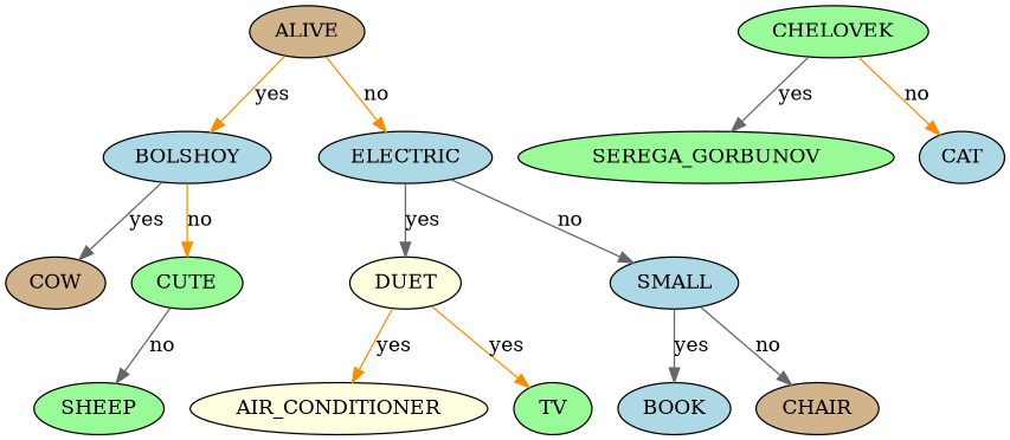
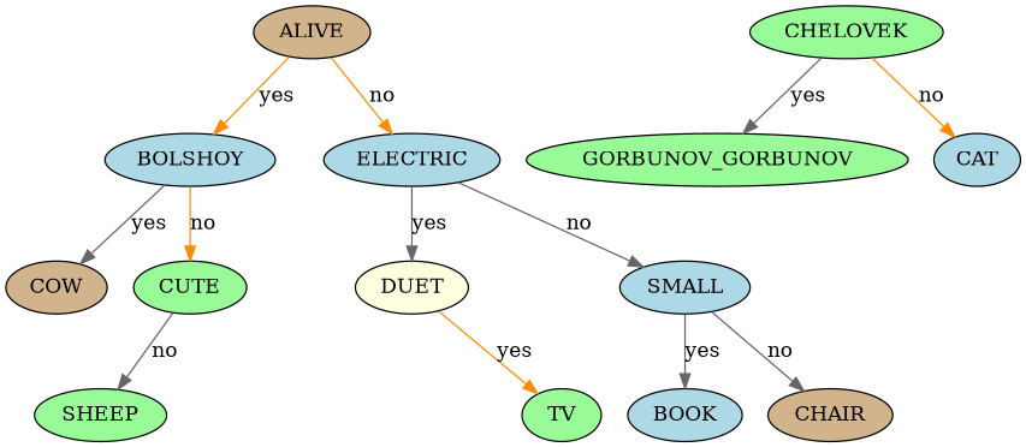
  digraph {
    node [fillcolor=lightblue style=filled]
    edge [color=gray40]
    ALIVE [fillcolor=tan]
    BOLSHOY
    ELECTRIC
    COW [fillcolor=tan]
    CUTE [fillcolor=palegreen]
    DUET [fillcolor=lightyellow]
    SMALL
    SHEEP [fillcolor=palegreen]
    CHELOVEK [fillcolor=palegreen]
-   SEREGA_GORBUNOV [fillcolor=palegreen]
+   SEREGA_GORBUNOV [fillcolor=palegreen label=GORBUNOV_GORBUNOV]
    CAT
-   AIR_CONDITIONER [fillcolor=lightyellow]
    TV [fillcolor=palegreen]
    BOOK
    CHAIR [fillcolor=tan]
    ALIVE -> BOLSHOY [color=darkorange label=yes]
    ALIVE -> ELECTRIC [color=darkorange label=no]
    BOLSHOY -> COW [label=yes]
    BOLSHOY -> CUTE [color=darkorange label=no]
    ELECTRIC -> DUET [label=yes]
    ELECTRIC -> SMALL [label=no]
    CUTE -> SHEEP [label=no]
-   DUET -> AIR_CONDITIONER [color=darkorange label=yes]
    DUET -> TV [color=darkorange label=yes]
    SMALL -> BOOK [label=yes]
    SMALL -> CHAIR [label=no]
    CHELOVEK -> SEREGA_GORBUNOV [label=yes]
    CHELOVEK -> CAT [color=darkorange label=no]
  }
